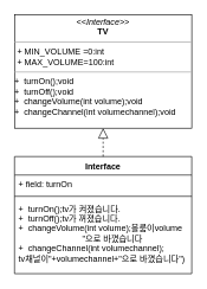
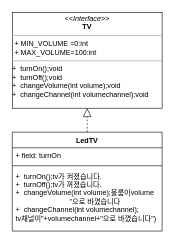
  <mxCell id="0" />
  <mxCell id="1" parent="0" />
  <mxCell id="2" value="&lt;p style=&quot;margin:0px;margin-top:4px;text-align:center;&quot;&gt;&lt;i&gt;&amp;lt;&amp;lt;Interface&amp;gt;&amp;gt;&lt;/i&gt;&lt;br&gt;&lt;b&gt;TV&lt;/b&gt;&lt;/p&gt;&lt;hr size=&quot;1&quot;&gt;&lt;p style=&quot;margin:0px;margin-left:4px;&quot;&gt;+ MIN_VOLUME =0:int&lt;br&gt;+ MAX_VOLUME=100:int&lt;/p&gt;&lt;hr size=&quot;1&quot;&gt;+&amp;nbsp;&lt;span style=&quot;background-color: initial;&quot;&gt;&amp;nbsp;turnOn();&lt;/span&gt;void&lt;br&gt;+&amp;nbsp;&amp;nbsp;&lt;span style=&quot;background-color: initial;&quot;&gt;turnOff();&lt;/span&gt;void&lt;br&gt;+&amp;nbsp;&amp;nbsp;&lt;span style=&quot;background-color: initial;&quot;&gt;changeVolume(int volume);&lt;/span&gt;void&lt;span style=&quot;background-color: initial;&quot;&gt;&lt;br&gt;&lt;/span&gt;+&amp;nbsp; changeChannel(int volumechannel);void&lt;br&gt;&lt;p style=&quot;margin:0px;margin-left:4px;&quot;&gt;&lt;span style=&quot;&quot;&gt;&lt;/span&gt;&lt;br&gt;&lt;/p&gt;" style="verticalAlign=top;align=left;overflow=fill;fontSize=12;fontFamily=Helvetica;html=1;" vertex="1" parent="1"><mxGeometry x="20" y="20" width="250" height="160" as="geometry" /></mxCell>
- <mxCell id="3" value="Interface" style="swimlane;fontStyle=1;align=center;verticalAlign=top;childLayout=stackLayout;horizontal=1;startSize=26;horizontalStack=0;resizeParent=1;resizeParentMax=0;resizeLast=0;collapsible=1;marginBottom=0;" vertex="1" parent="1"><mxGeometry x="20" y="220" width="250" height="165" as="geometry"><mxRectangle x="490" y="400" width="100" height="30" as="alternateBounds" /></mxGeometry></mxCell>
+ <mxCell id="3" value="LedTV" style="swimlane;fontStyle=1;align=center;verticalAlign=top;childLayout=stackLayout;horizontal=1;startSize=26;horizontalStack=0;resizeParent=1;resizeParentMax=0;resizeLast=0;collapsible=1;marginBottom=0;" vertex="1" parent="1"><mxGeometry x="20" y="220" width="250" height="165" as="geometry"><mxRectangle x="490" y="400" width="100" height="30" as="alternateBounds" /></mxGeometry></mxCell>
  <mxCell id="4" value="+ field: turnOn" style="text;strokeColor=none;fillColor=none;align=left;verticalAlign=top;spacingLeft=4;spacingRight=4;overflow=hidden;rotatable=0;points=[[0,0.5],[1,0.5]];portConstraint=eastwest;" vertex="1" parent="3"><mxGeometry y="26" width="250" height="26" as="geometry" /></mxCell>
  <mxCell id="5" value="" style="line;strokeWidth=1;fillColor=none;align=left;verticalAlign=middle;spacingTop=-1;spacingLeft=3;spacingRight=3;rotatable=0;labelPosition=right;points=[];portConstraint=eastwest;" vertex="1" parent="3"><mxGeometry y="52" width="250" height="8" as="geometry" /></mxCell>
  <mxCell id="6" value="+  turnOn();tv가 켜졌습니다.&#10;+  turnOff();tv가 꺼졌습니다.&#10;+  changeVolume(int volume);볼룸이volume&#10;                           &quot;으로 바꼈습니다&#10;+  changeChannel(int volumechannel);&#10;tv채널이&quot;+volumechannel+&quot;으로 바꼈습니다&quot;)" style="text;strokeColor=none;fillColor=none;align=left;verticalAlign=top;spacingLeft=4;spacingRight=4;overflow=hidden;rotatable=0;points=[[0,0.5],[1,0.5]];portConstraint=eastwest;" vertex="1" parent="3"><mxGeometry y="60" width="250" height="105" as="geometry" /></mxCell>
  <mxCell id="7" value="" style="endArrow=block;dashed=1;endFill=0;endSize=12;html=1;rounded=0;entryX=0.5;entryY=1;entryDx=0;entryDy=0;" edge="1" parent="1" source="3" target="2"><mxGeometry width="160" relative="1" as="geometry"><mxPoint x="590" y="570" as="sourcePoint" /><mxPoint x="340" y="190" as="targetPoint" /></mxGeometry></mxCell>
